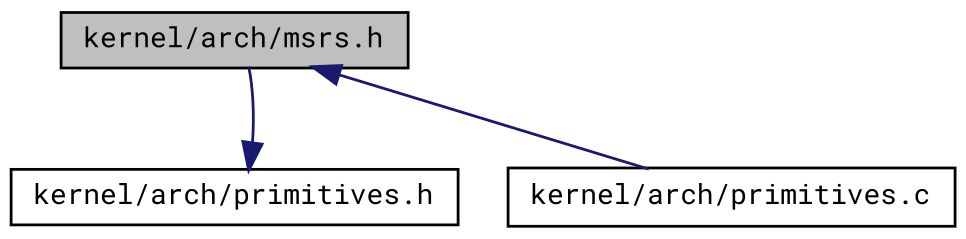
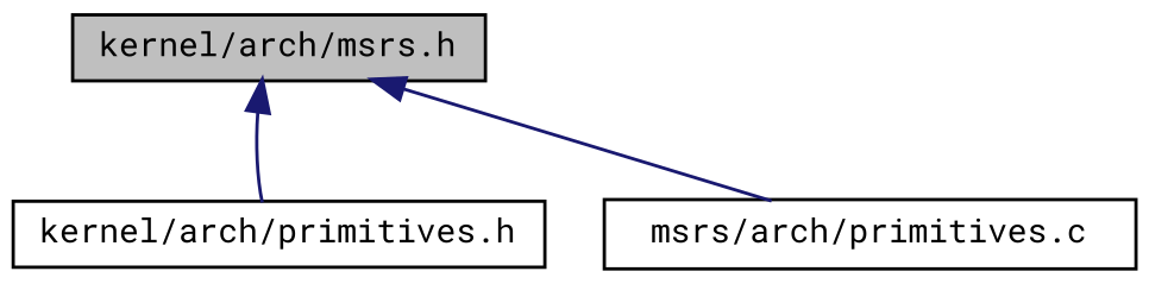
  digraph {
    fontname="Roboto Mono"
    node [color=black fillcolor=white fontname="Roboto Mono" fontsize=10 shape=record style=filled]
    edge [color=midnightblue dir=back fontname="Roboto Mono" fontsize=10 labelfontname=Helvetica labelfontsize=10 style=solid]
    n1 [fillcolor=grey75 fontcolor=black height=0.2 label="kernel/arch/msrs.h" width=0.4]
    n2 [height=0.2 label="kernel/arch/primitives.h" width=0.4]
-   n3 [height=0.2 label="kernel/arch/primitives.c" width=0.4]
-   n2 -> n1
+   n3 [height=0.2 label="msrs/arch/primitives.c" width=0.4]
+   n1 -> n2
    n1 -> n3
  }
